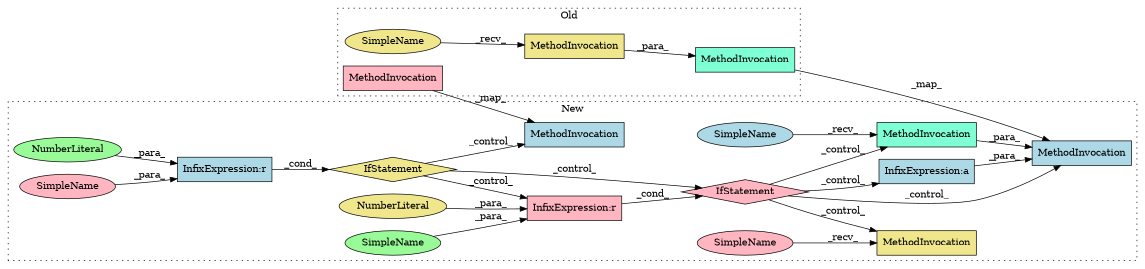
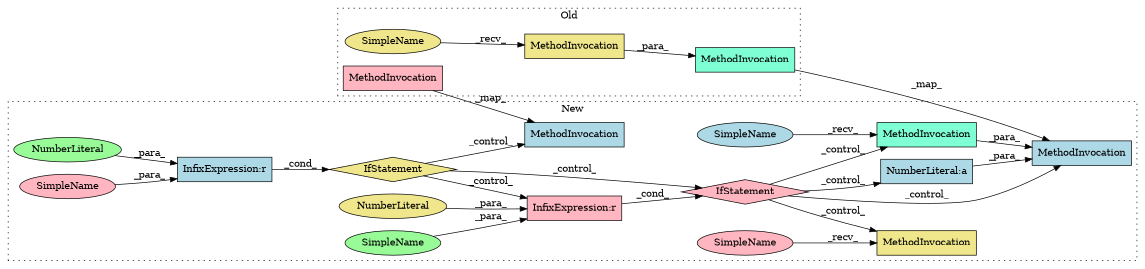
  digraph {
    rankdir=LR
    node [a=32 l=1 shape=box style=filled fillcolor=lightpink]
    n1 [l="8,1" label=MethodInvocation s="10791,10800"]
    n2 [l="5,1" label=MethodInvocation s="10929,10958" fillcolor=aquamarine]
    n3 [l=7 label=MethodInvocation s=10829 fillcolor=khaki]
    n4 [a=42 l=6 label=SimpleName s=10822 shape=ellipse fillcolor=khaki]
    n5 [a=25 l="4,2" label=IfStatement s="13460,13479" shape=diamond fillcolor=khaki]
    n6 [a=25 l="9,2" label=IfStatement s="13677,13701" shape=diamond]
    n7 [l=9 label=MethodInvocation s=13812 fillcolor=aquamarine]
    n8 [l="5,1" label=MethodInvocation s="13803,13888" fillcolor=lightblue]
    n9 [l="8,1" label=MethodInvocation s="13656,13665" fillcolor=lightblue]
    n10 [l=9 label=MethodInvocation s=14040 fillcolor=khaki]
    n11 [a=34 label=NumberLiteral s=13478 shape=ellipse fillcolor=palegreen]
    n12 [a=34 label=NumberLiteral s=13700 shape=ellipse fillcolor=khaki]
    n13 [a=42 l=3 label=SimpleName s=13808 shape=ellipse fillcolor=lightblue]
    n14 [a=42 l=3 label=SimpleName s=14036 shape=ellipse]
    n15 [a=42 l=10 label=SimpleName s=13464 shape=ellipse]
    n16 [a=42 l=10 label=SimpleName s=13686 shape=ellipse fillcolor=palegreen]
-   n17 [a=27 label="InfixExpression:a" s=13865 fillcolor=lightblue]
+   n17 [a=27 label="NumberLiteral:a" s=13865 fillcolor=lightblue]
    n18 [a=27 l=4 label="InfixExpression:r" s=13696]
    n19 [a=27 l=4 label="InfixExpression:r" s=13474 fillcolor=lightblue]
    subgraph cluster_1 {
      label=Old
      style=dotted
      n1
      n2
      n3
      n4
    }
    subgraph cluster_2 {
      label=New
      style=dotted
      n5
      n6
      n7
      n8
      n9
      n10
      n11
      n12
      n13
      n14
      n15
      n16
      n17
      n18
      n19
    }
    n1 -> n9 [label=_map_]
    n2 -> n8 [label=_map_]
    n3 -> n2 [label=_para_]
    n4 -> n3 [label=_recv_]
    n5 -> n6 [label=_control_]
    n5 -> n9 [label=_control_]
    n5 -> n18 [label=_control_]
    n6 -> n7 [label=_control_]
    n6 -> n8 [label=_control_]
    n6 -> n10 [label=_control_]
    n6 -> n17 [label=_control_]
    n7 -> n8 [label=_para_]
    n11 -> n19 [label=_para_]
    n12 -> n18 [label=_para_]
    n13 -> n7 [label=_recv_]
    n14 -> n10 [label=_recv_]
    n15 -> n19 [label=_para_]
    n16 -> n18 [label=_para_]
    n17 -> n8 [label=_para_]
    n18 -> n6 [label=_cond_]
    n19 -> n5 [label=_cond_]
  }
